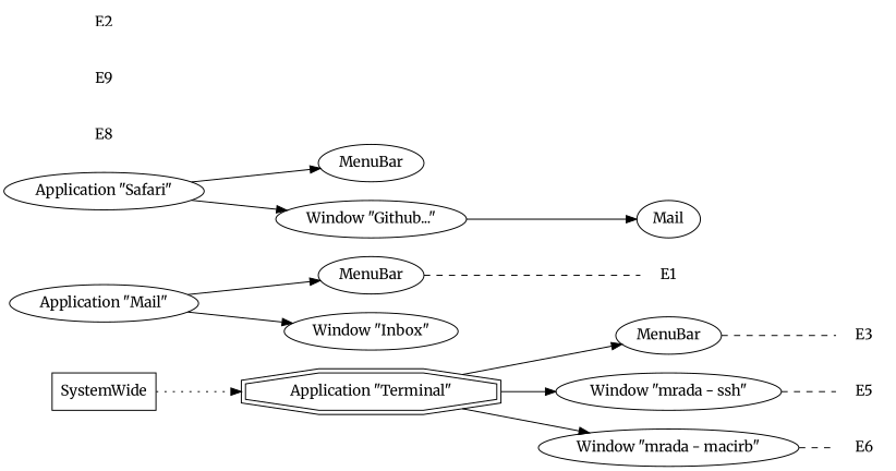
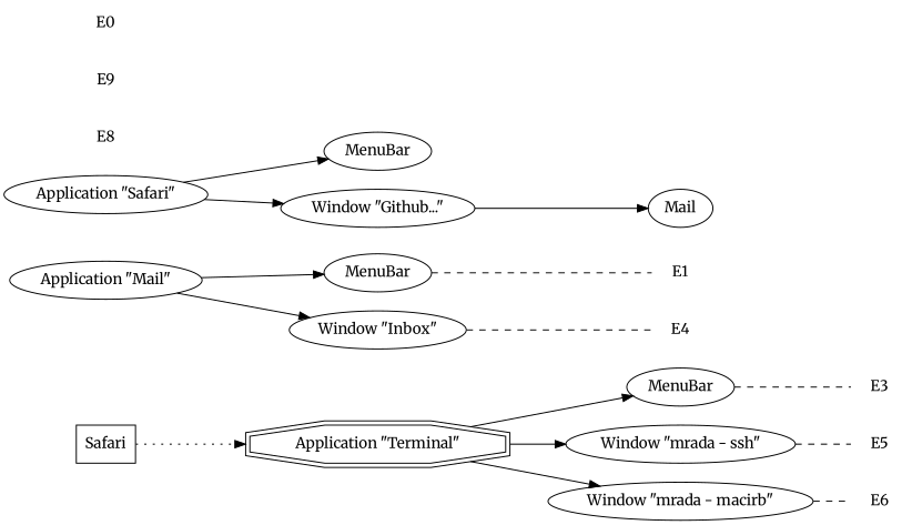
  digraph {
    fontname=Merriweather
    packmode=clust
    rankdir=LR
    node [fontname=Merriweather]
    edge [fontname=Merriweather]
-   n1 [label=SystemWide shape=box]
+   n1 [label=Safari shape=box]
    n2 [label="Application \"Terminal\"" shape=doubleoctagon]
    n3 [label=MenuBar]
    n4 [label="Window \"mrada - ssh\""]
    n5 [label="Window \"mrada - macirb\""]
    n6 [label="Application \"Mail\""]
    n7 [label=MenuBar]
    n8 [label="Window \"Inbox\""]
    E1 [shape=none]
+   E4 [shape=none]
    n11 [label="Application \"Safari\""]
    n12 [label=MenuBar]
    n13 [label="Window \"Github...\""]
    n14 [label=Mail]
    E3 [shape=none]
    E5 [shape=none]
    E6 [shape=none]
    E8 [shape=none]
    E9 [shape=none]
-   E0 [shape=none label=E2]
+   E0 [shape=none]
    n1 -> n2 [style=dotted]
    n2 -> n3
    n2 -> n4
    n2 -> n5
    n3 -> E3 [arrowhead=none style=dashed]
    n4 -> E5 [arrowhead=none style=dashed]
    n5 -> E6 [arrowhead=none style=dashed]
    n6 -> n7
    n6 -> n8
    n7 -> E1 [arrowhead=none style=dashed]
+   n8 -> E4 [arrowhead=none style=dashed]
    n11 -> n12
    n11 -> n13
    n13 -> n14
  }
